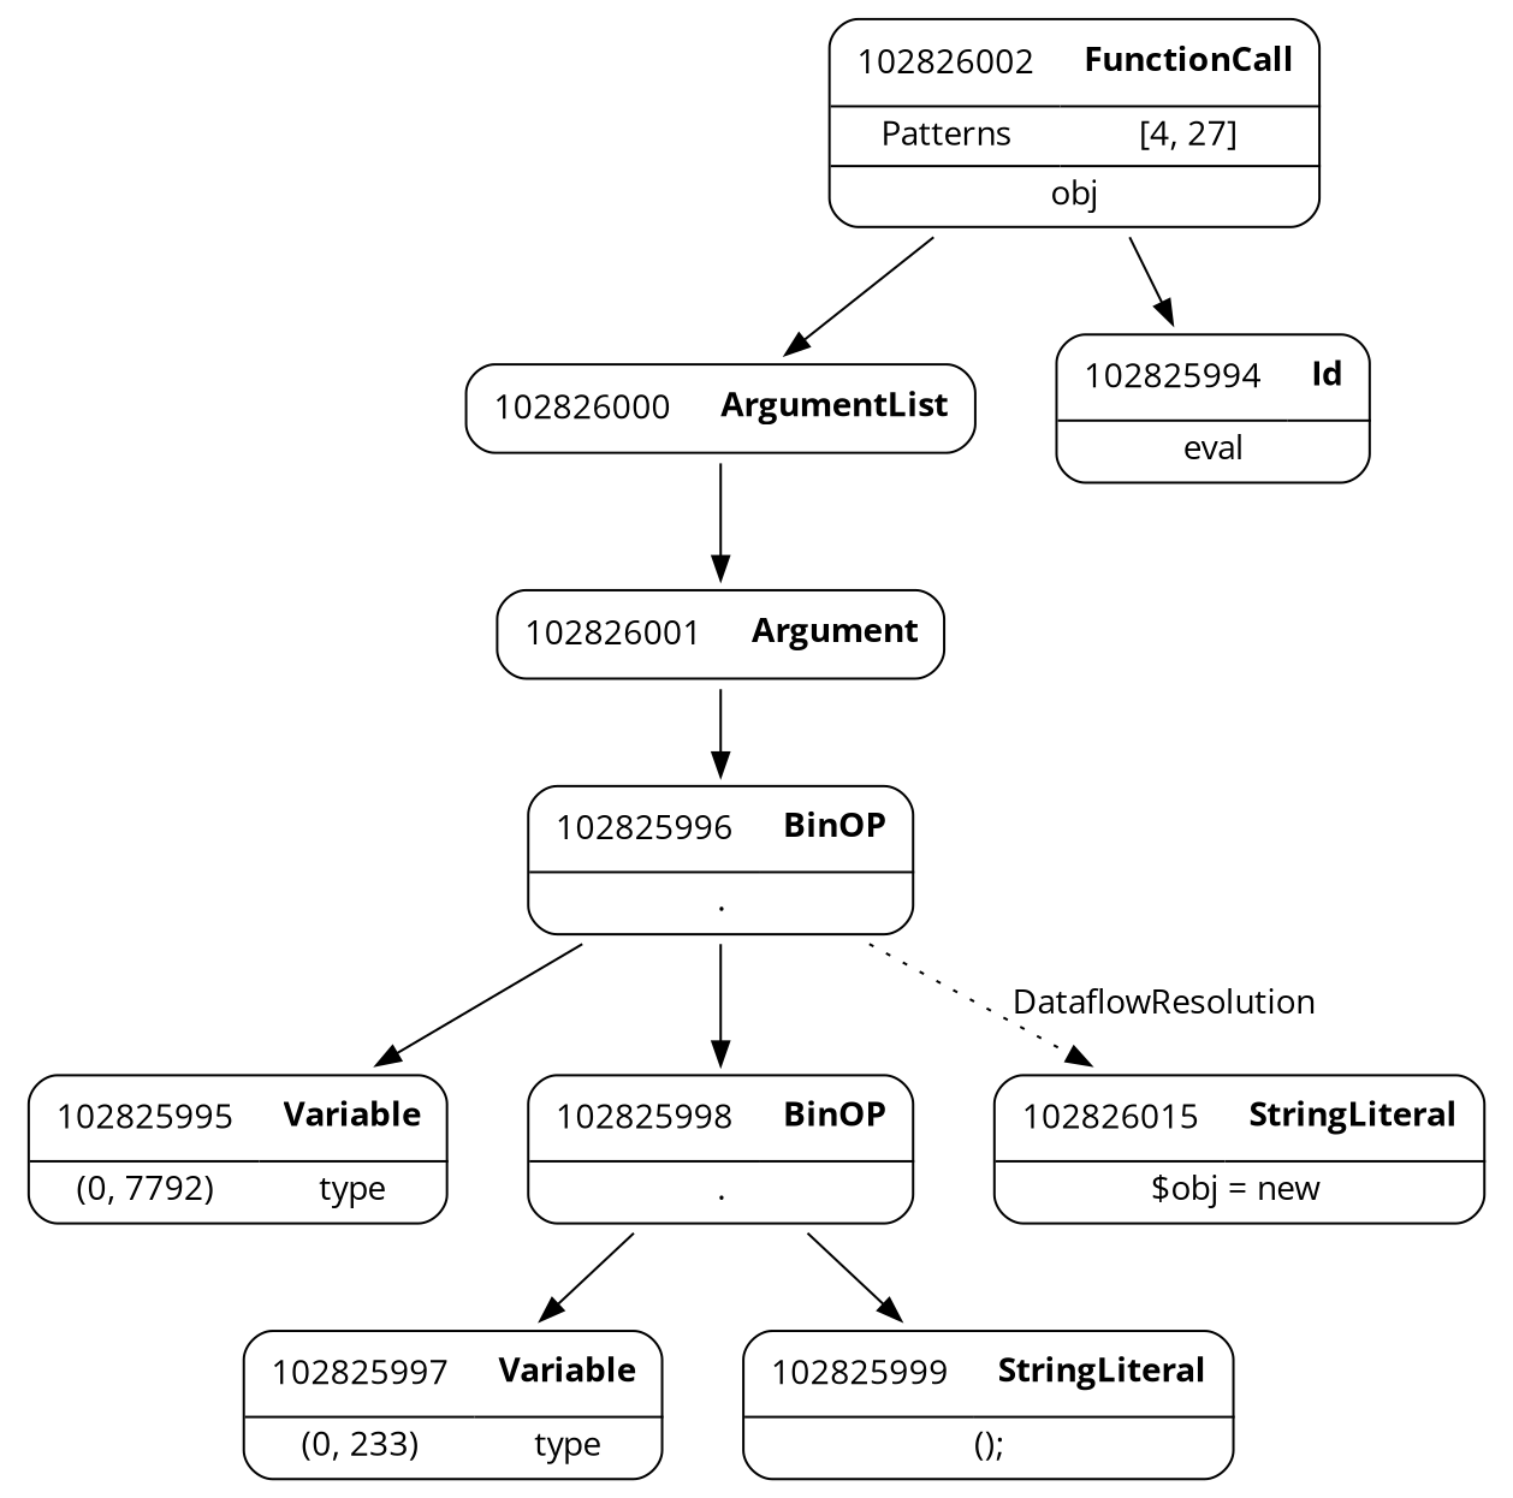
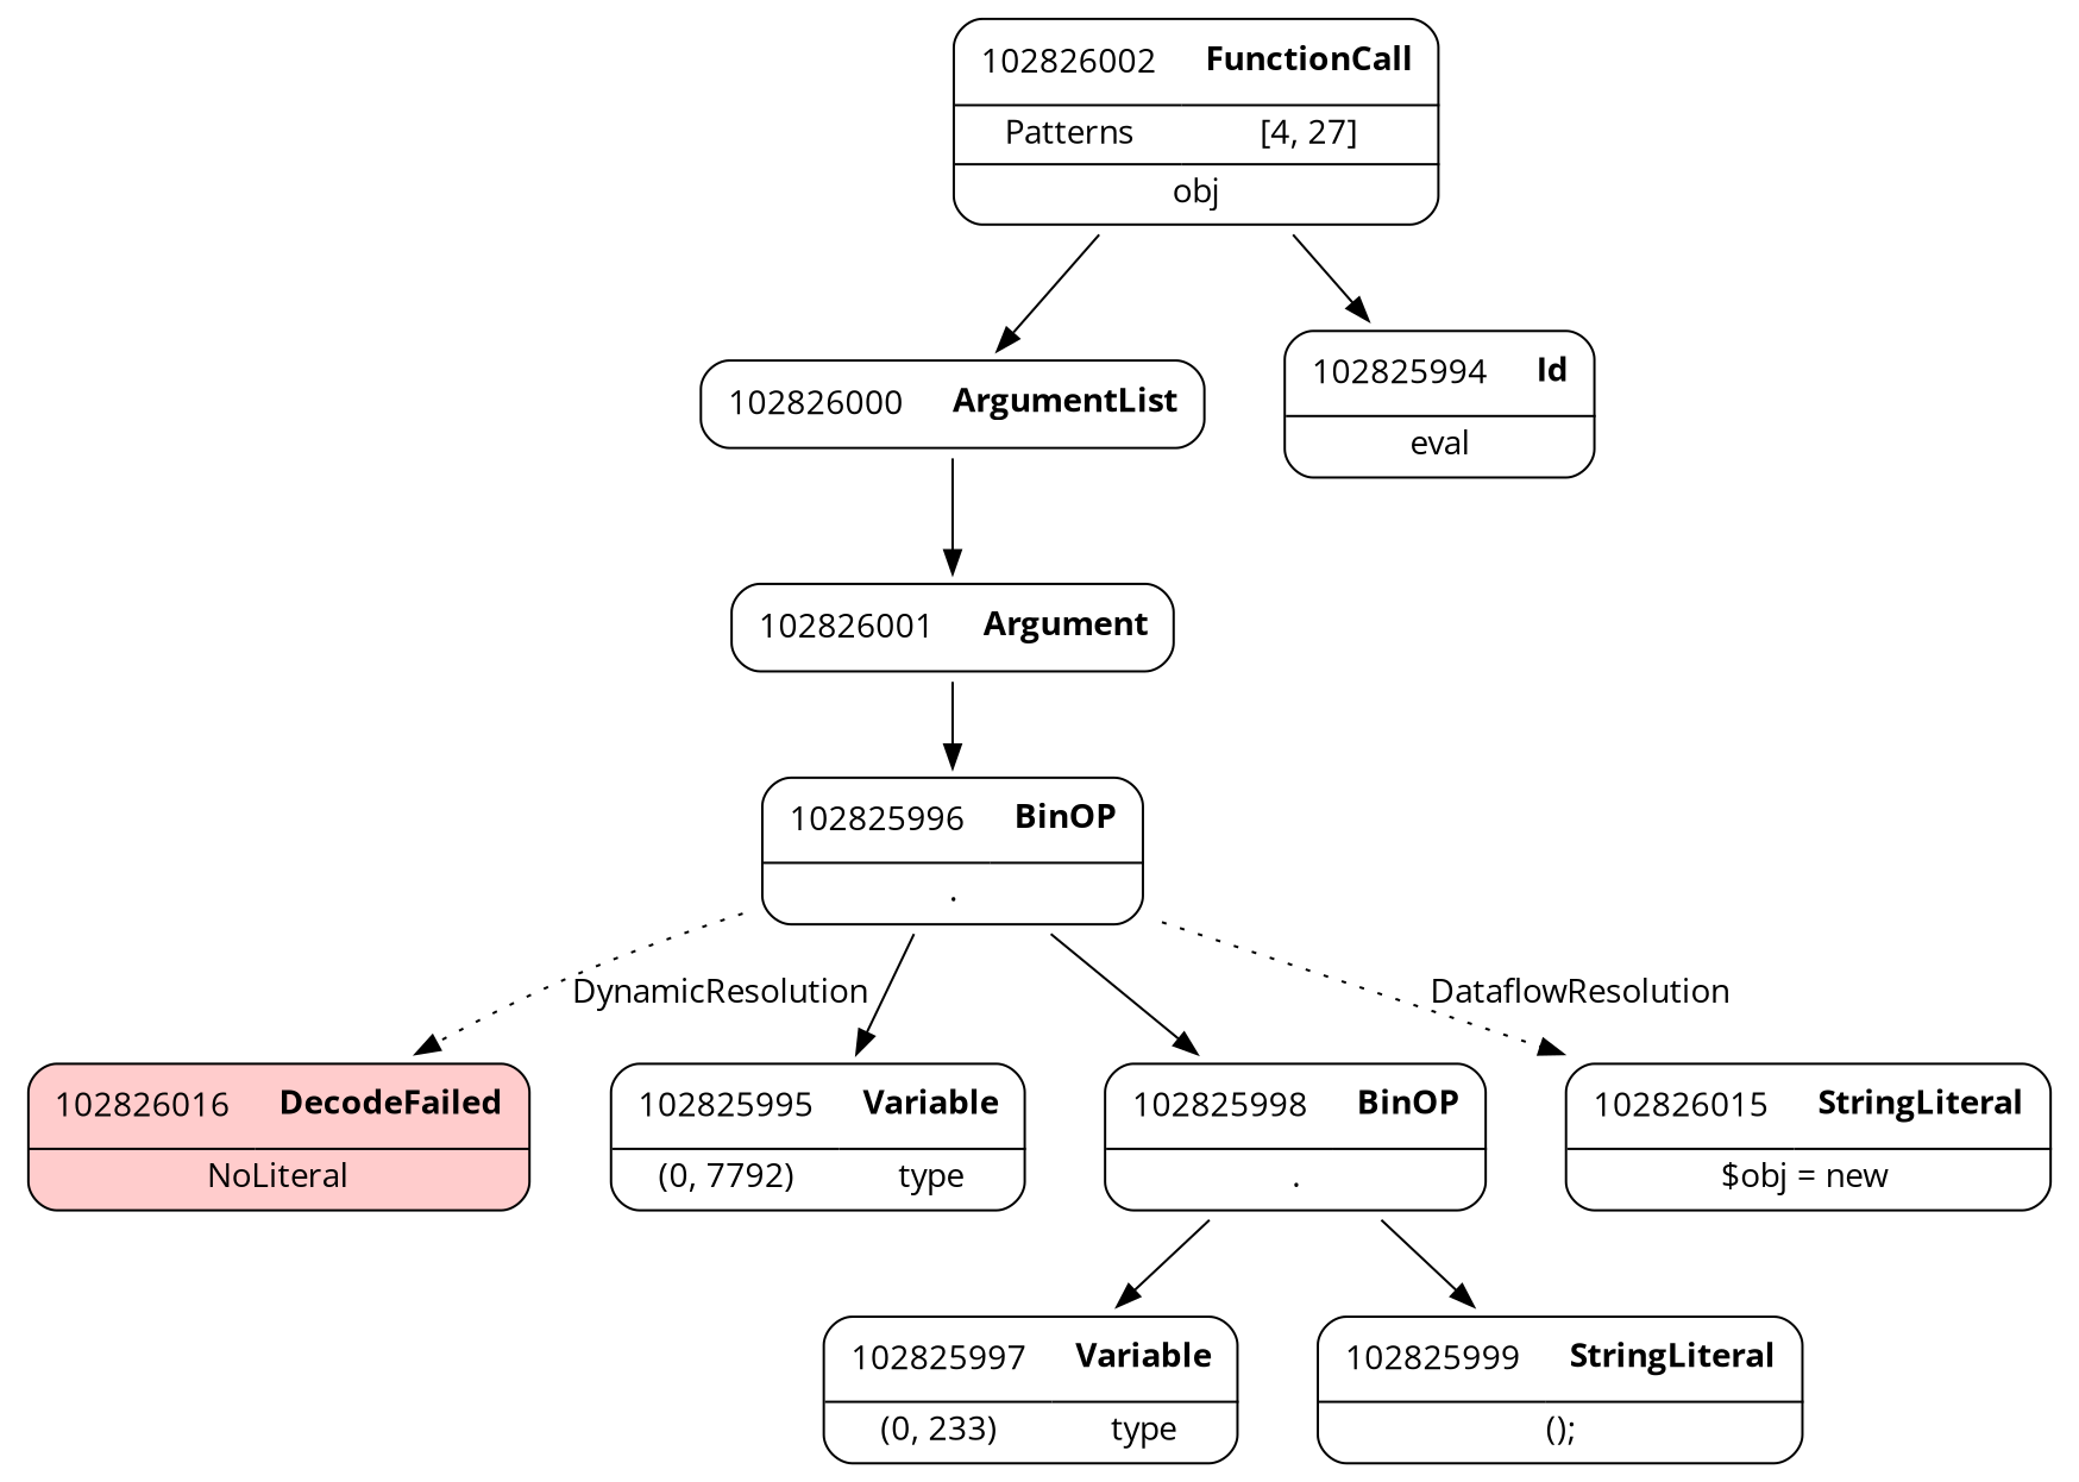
  digraph {
    fontname="Open Sans"
    node [fontname="Open Sans" shape=none]
    edge [fontname="Open Sans" weight=2]
    n1 [label=<<TABLE border='1' cellspacing='0' cellpadding='10' style='rounded' ><TR><TD border='0'>102826001</TD><TD border='0'><B>Argument</B></TD></TR></TABLE>>]
    n2 [label=<<TABLE border='1' cellspacing='0' cellpadding='10' style='rounded' ><TR><TD border='0'>102825996</TD><TD border='0'><B>BinOP</B></TD></TR><HR/><TR><TD border='0' cellpadding='5' colspan='2'>.</TD></TR></TABLE>>]
+   n3 [label=<<TABLE border='1' cellspacing='0' cellpadding='10' style='rounded' bgcolor='#FFCCCC' ><TR><TD border='0'>102826016</TD><TD border='0'><B>DecodeFailed</B></TD></TR><HR/><TR><TD border='0' cellpadding='5' colspan='2'>NoLiteral</TD></TR></TABLE>>]
    n4 [label=<<TABLE border='1' cellspacing='0' cellpadding='10' style='rounded' ><TR><TD border='0'>102825995</TD><TD border='0'><B>Variable</B></TD></TR><HR/><TR><TD border='0' cellpadding='5'>(0, 7792)</TD><TD border='0' cellpadding='5'>type</TD></TR></TABLE>>]
    n5 [label=<<TABLE border='1' cellspacing='0' cellpadding='10' style='rounded' ><TR><TD border='0'>102825998</TD><TD border='0'><B>BinOP</B></TD></TR><HR/><TR><TD border='0' cellpadding='5' colspan='2'>.</TD></TR></TABLE>>]
    n6 [label=<<TABLE border='1' cellspacing='0' cellpadding='10' style='rounded' ><TR><TD border='0'>102826015</TD><TD border='0'><B>StringLiteral</B></TD></TR><HR/><TR><TD border='0' cellpadding='5' colspan='2'>$obj = new </TD></TR></TABLE>>]
    n7 [label=<<TABLE border='1' cellspacing='0' cellpadding='10' style='rounded' ><TR><TD border='0'>102825997</TD><TD border='0'><B>Variable</B></TD></TR><HR/><TR><TD border='0' cellpadding='5'>(0, 233)</TD><TD border='0' cellpadding='5'>type</TD></TR></TABLE>>]
    n8 [label=<<TABLE border='1' cellspacing='0' cellpadding='10' style='rounded' ><TR><TD border='0'>102825999</TD><TD border='0'><B>StringLiteral</B></TD></TR><HR/><TR><TD border='0' cellpadding='5' colspan='2'>();</TD></TR></TABLE>>]
    n9 [label=<<TABLE border='1' cellspacing='0' cellpadding='10' style='rounded' ><TR><TD border='0'>102826000</TD><TD border='0'><B>ArgumentList</B></TD></TR></TABLE>>]
    n10 [label=<<TABLE border='1' cellspacing='0' cellpadding='10' style='rounded' ><TR><TD border='0'>102826002</TD><TD border='0'><B>FunctionCall</B></TD></TR><HR/><TR><TD border='0' cellpadding='5'>Patterns</TD><TD border='0' cellpadding='5'>[4, 27]</TD></TR><HR/><TR><TD border='0' cellpadding='5' colspan='2'>obj</TD></TR></TABLE>>]
    n11 [label=<<TABLE border='1' cellspacing='0' cellpadding='10' style='rounded' ><TR><TD border='0'>102825994</TD><TD border='0'><B>Id</B></TD></TR><HR/><TR><TD border='0' cellpadding='5' colspan='2'>eval</TD></TR></TABLE>>]
    n1 -> n2
+   n2 -> n3 [label=DynamicResolution style=dotted weight=""]
    n2 -> n4
    n2 -> n5
    n2 -> n6 [label=DataflowResolution style=dotted weight=""]
    n5 -> n7
    n5 -> n8
    n9 -> n1
    n10 -> n9
    n10 -> n11
  }
